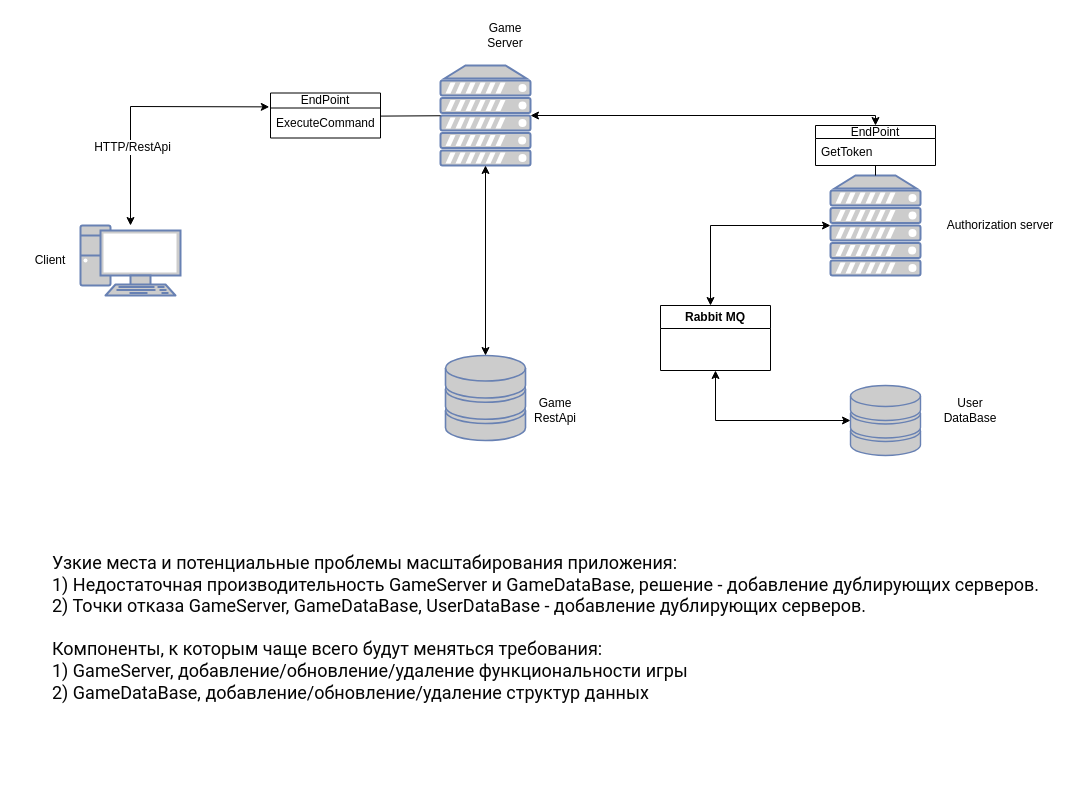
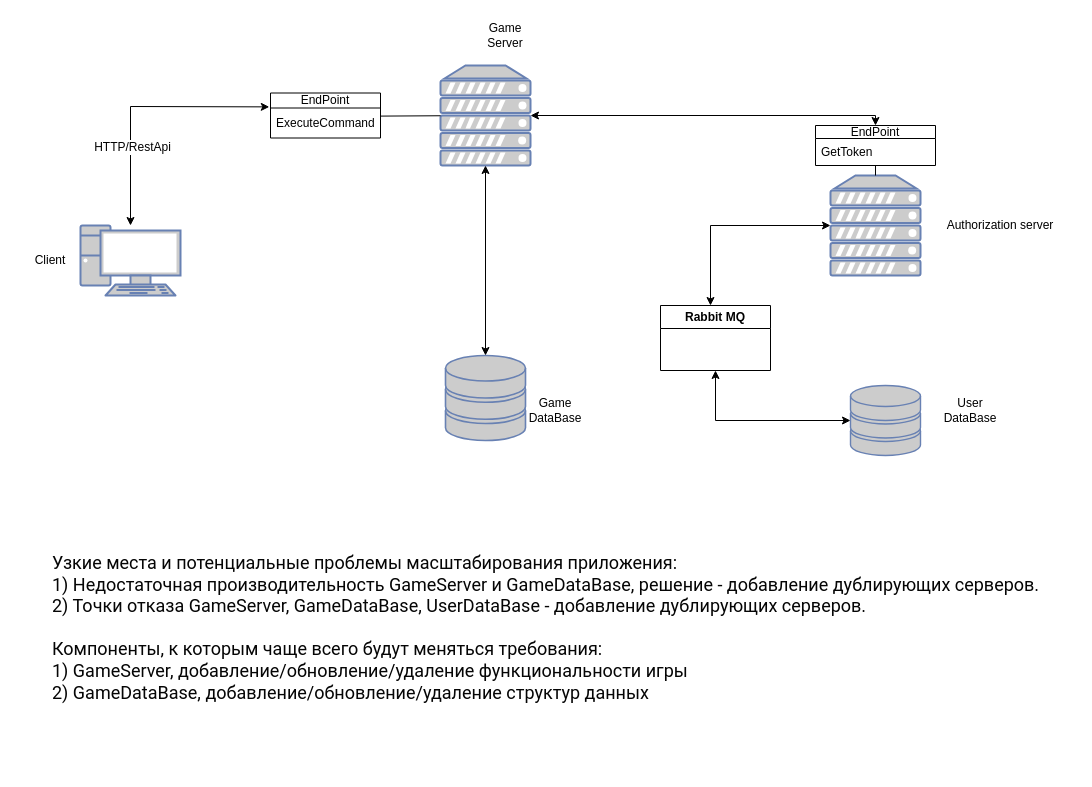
  <mxCell id="0" />
  <mxCell id="1" parent="0" />
  <mxCell id="2" value="Authorization server" style="text;html=1;strokeColor=none;fillColor=none;align=center;verticalAlign=middle;whiteSpace=wrap;rounded=0;sketch=0;" vertex="1" parent="1"><mxGeometry x="945" y="210" width="110" height="30" as="geometry" /></mxCell>
  <mxCell id="3" value="" style="fontColor=#0066CC;verticalAlign=top;verticalLabelPosition=bottom;labelPosition=center;align=center;html=1;outlineConnect=0;fillColor=#CCCCCC;strokeColor=#6881B3;gradientColor=none;gradientDirection=north;strokeWidth=2;shape=mxgraph.networks.server;sketch=0;" vertex="1" parent="1"><mxGeometry x="830" y="175" width="90" height="100" as="geometry" /></mxCell>
  <mxCell id="4" value="" style="fontColor=#0066CC;verticalAlign=top;verticalLabelPosition=bottom;labelPosition=center;align=center;html=1;outlineConnect=0;fillColor=#CCCCCC;strokeColor=#6881B3;gradientColor=none;gradientDirection=north;strokeWidth=2;shape=mxgraph.networks.server;sketch=0;" vertex="1" parent="1"><mxGeometry x="440" y="65" width="90" height="100" as="geometry" /></mxCell>
  <mxCell id="5" value="Game Server" style="text;html=1;strokeColor=none;fillColor=none;align=center;verticalAlign=middle;whiteSpace=wrap;rounded=0;sketch=0;" vertex="1" parent="1"><mxGeometry x="475" y="20" width="60" height="30" as="geometry" /></mxCell>
  <mxCell id="6" value="" style="fontColor=#0066CC;verticalAlign=top;verticalLabelPosition=bottom;labelPosition=center;align=center;html=1;outlineConnect=0;fillColor=#CCCCCC;strokeColor=#6881B3;gradientColor=none;gradientDirection=north;strokeWidth=2;shape=mxgraph.networks.storage;sketch=0;" vertex="1" parent="1"><mxGeometry x="850" y="385" width="70" height="70" as="geometry" /></mxCell>
  <mxCell id="7" value="User DataBase" style="text;html=1;strokeColor=none;fillColor=none;align=center;verticalAlign=middle;whiteSpace=wrap;rounded=0;sketch=0;" vertex="1" parent="1"><mxGeometry x="940" y="395" width="60" height="30" as="geometry" /></mxCell>
  <mxCell id="8" value="" style="endArrow=classic;startArrow=classic;html=1;rounded=0;entryX=0;entryY=0.5;entryDx=0;entryDy=0;entryPerimeter=0;" edge="1" parent="1" target="3"><mxGeometry width="50" height="50" relative="1" as="geometry"><mxPoint x="710" y="305" as="sourcePoint" /><mxPoint x="760" y="215" as="targetPoint" /><Array as="points"><mxPoint x="710" y="225" /></Array></mxGeometry></mxCell>
  <mxCell id="9" value="Rabbit MQ" style="swimlane;whiteSpace=wrap;html=1;sketch=0;" vertex="1" parent="1"><mxGeometry x="660" y="305" width="110" height="65" as="geometry" /></mxCell>
  <mxCell id="10" value="" style="endArrow=classic;startArrow=classic;html=1;rounded=0;entryX=0.5;entryY=1;entryDx=0;entryDy=0;exitX=0;exitY=0.5;exitDx=0;exitDy=0;exitPerimeter=0;" edge="1" parent="1" source="6" target="9"><mxGeometry width="50" height="50" relative="1" as="geometry"><mxPoint x="710" y="475" as="sourcePoint" /><mxPoint x="760" y="425" as="targetPoint" /><Array as="points"><mxPoint x="715" y="420" /></Array></mxGeometry></mxCell>
  <mxCell id="11" value="" style="fontColor=#0066CC;verticalAlign=top;verticalLabelPosition=bottom;labelPosition=center;align=center;html=1;outlineConnect=0;fillColor=#CCCCCC;strokeColor=#6881B3;gradientColor=none;gradientDirection=north;strokeWidth=2;shape=mxgraph.networks.pc;sketch=0;" vertex="1" parent="1"><mxGeometry x="80" y="225" width="100" height="70" as="geometry" /></mxCell>
  <mxCell id="12" value="Client" style="text;html=1;strokeColor=none;fillColor=none;align=center;verticalAlign=middle;whiteSpace=wrap;rounded=0;sketch=0;" vertex="1" parent="1"><mxGeometry x="20" y="245" width="60" height="30" as="geometry" /></mxCell>
  <mxCell id="13" value="" style="fontColor=#0066CC;verticalAlign=top;verticalLabelPosition=bottom;labelPosition=center;align=center;html=1;outlineConnect=0;fillColor=#CCCCCC;strokeColor=#6881B3;gradientColor=none;gradientDirection=north;strokeWidth=2;shape=mxgraph.networks.storage;sketch=0;" vertex="1" parent="1"><mxGeometry x="445" y="355" width="80" height="85" as="geometry" /></mxCell>
  <mxCell id="14" value="" style="endArrow=classic;startArrow=classic;html=1;rounded=0;entryX=-0.011;entryY=-0.037;entryDx=0;entryDy=0;entryPerimeter=0;" edge="1" parent="1" source="11" target="23"><mxGeometry width="50" height="50" relative="1" as="geometry"><mxPoint x="520" y="295" as="sourcePoint" /><mxPoint x="430" y="145" as="targetPoint" /><Array as="points"><mxPoint x="130" y="106" /></Array></mxGeometry></mxCell>
  <mxCell id="15" value="HTTP/RestApi" style="edgeLabel;html=1;align=center;verticalAlign=middle;resizable=0;points=[];fontSize=12;" vertex="1" connectable="0" parent="14"><mxGeometry x="-0.384" y="-1" relative="1" as="geometry"><mxPoint as="offset" /></mxGeometry></mxCell>
  <mxCell id="16" value="" style="endArrow=classic;startArrow=classic;html=1;rounded=0;entryX=0.5;entryY=1;entryDx=0;entryDy=0;entryPerimeter=0;exitX=0.5;exitY=0;exitDx=0;exitDy=0;exitPerimeter=0;" edge="1" parent="1" source="13" target="4"><mxGeometry width="50" height="50" relative="1" as="geometry"><mxPoint x="460" y="295" as="sourcePoint" /><mxPoint x="510" y="245" as="targetPoint" /></mxGeometry></mxCell>
  <mxCell id="17" value="" style="endArrow=classic;startArrow=classic;html=1;rounded=0;exitX=1;exitY=0.5;exitDx=0;exitDy=0;exitPerimeter=0;entryX=0.5;entryY=0;entryDx=0;entryDy=0;" edge="1" parent="1" source="4" target="19"><mxGeometry width="50" height="50" relative="1" as="geometry"><mxPoint x="580" y="155" as="sourcePoint" /><mxPoint x="910" y="115" as="targetPoint" /><Array as="points"><mxPoint x="875" y="115" /></Array></mxGeometry></mxCell>
- <mxCell id="18" value="Game RestApi" style="text;html=1;strokeColor=none;fillColor=none;align=center;verticalAlign=middle;whiteSpace=wrap;rounded=0;sketch=0;" vertex="1" parent="1"><mxGeometry x="525" y="395" width="60" height="30" as="geometry" /></mxCell>
+ <mxCell id="18" value="Game DataBase" style="text;html=1;strokeColor=none;fillColor=none;align=center;verticalAlign=middle;whiteSpace=wrap;rounded=0;sketch=0;" vertex="1" parent="1"><mxGeometry x="525" y="395" width="60" height="30" as="geometry" /></mxCell>
  <mxCell id="19" value="EndPoint" style="swimlane;fontStyle=0;childLayout=stackLayout;horizontal=1;startSize=13;horizontalStack=0;resizeParent=1;resizeParentMax=0;resizeLast=0;collapsible=1;marginBottom=0;whiteSpace=wrap;html=1;sketch=0;fontSize=12;spacing=2;arcSize=12;" vertex="1" parent="1"><mxGeometry x="815" y="125" width="120" height="40" as="geometry" /></mxCell>
  <mxCell id="20" value="GetToken" style="text;strokeColor=none;fillColor=none;align=left;verticalAlign=middle;spacingLeft=4;spacingRight=4;overflow=hidden;points=[[0,0.5],[1,0.5]];portConstraint=eastwest;rotatable=0;whiteSpace=wrap;html=1;sketch=0;arcSize=7;imageHeight=20;imageWidth=18;imageAspect=1;imageVerticalAlign=middle;" vertex="1" parent="19"><mxGeometry y="13" width="120" height="27" as="geometry" /></mxCell>
  <mxCell id="21" value="" style="endArrow=none;html=1;rounded=0;fontSize=12;startSize=13;exitX=0.5;exitY=0;exitDx=0;exitDy=0;exitPerimeter=0;" edge="1" parent="1" source="3"><mxGeometry width="50" height="50" relative="1" as="geometry"><mxPoint x="870" y="215" as="sourcePoint" /><mxPoint x="875" y="165" as="targetPoint" /></mxGeometry></mxCell>
  <mxCell id="22" value="EndPoint" style="swimlane;fontStyle=0;childLayout=stackLayout;horizontal=1;startSize=15;horizontalStack=0;resizeParent=1;resizeParentMax=0;resizeLast=0;collapsible=1;marginBottom=0;whiteSpace=wrap;html=1;sketch=0;fontSize=12;" vertex="1" parent="1"><mxGeometry x="270" y="92.5" width="110" height="45" as="geometry" /></mxCell>
  <mxCell id="23" value="ExecuteCommand" style="text;strokeColor=none;fillColor=none;align=left;verticalAlign=middle;spacingLeft=4;spacingRight=4;overflow=hidden;points=[[0,0.5],[1,0.5]];portConstraint=eastwest;rotatable=0;whiteSpace=wrap;html=1;sketch=0;fontSize=12;startSize=13;" vertex="1" parent="22"><mxGeometry y="15" width="110" height="30" as="geometry" /></mxCell>
  <mxCell id="24" value="" style="endArrow=none;html=1;rounded=0;fontSize=12;startSize=15;exitX=1;exitY=0.27;exitDx=0;exitDy=0;exitPerimeter=0;" edge="1" parent="1" source="23" target="4"><mxGeometry width="50" height="50" relative="1" as="geometry"><mxPoint x="380" y="155" as="sourcePoint" /><mxPoint x="430" y="105" as="targetPoint" /></mxGeometry></mxCell>
  <mxCell id="25" value="&lt;span style=&quot;color: rgb(5, 5, 5); font-family: Roboto, sans-serif; font-size: 18px;&quot;&gt;Узкие места и потенциальные проблемы масштабирования приложения:&lt;br&gt;1) Недостаточная производительность GameServer и GameDataBase, решение - добавление дублирующих серверов.&lt;br&gt;2) Точки отказа&amp;nbsp;&lt;/span&gt;&lt;span style=&quot;color: rgb(5, 5, 5); font-family: Roboto, sans-serif; font-size: 18px;&quot;&gt;GameServer,&amp;nbsp;&lt;/span&gt;&lt;span style=&quot;color: rgb(5, 5, 5); font-family: Roboto, sans-serif; font-size: 18px;&quot;&gt;GameDataBase, UserDataBase&amp;nbsp;&lt;/span&gt;&lt;span style=&quot;color: rgb(5, 5, 5); font-family: Roboto, sans-serif; font-size: 18px;&quot;&gt;- добавление дублирующих серверов.&lt;br&gt;&lt;/span&gt;&lt;span style=&quot;color: rgb(5, 5, 5); font-family: Roboto, sans-serif; font-size: 18px;&quot;&gt;&lt;br&gt;&lt;/span&gt;&lt;span style=&quot;color: rgb(5, 5, 5); font-family: Roboto, sans-serif; font-size: 18px;&quot;&gt;Компоненты, к которым чаще всего будут меняться требования:&lt;br&gt;&lt;/span&gt;&lt;span style=&quot;background-color: initial; text-align: center; color: rgb(5, 5, 5); font-family: Roboto, sans-serif; font-size: 18px;&quot;&gt;1) GameServer, добавление/обновление/удаление функциональности игры&lt;br&gt;&lt;/span&gt;&lt;span style=&quot;color: rgb(5, 5, 5); font-family: Roboto, sans-serif; font-size: 18px;&quot;&gt;2) GameDataBase,&amp;nbsp;&lt;/span&gt;&lt;span style=&quot;color: rgb(5, 5, 5); font-family: Roboto, sans-serif; font-size: 18px; text-align: center;&quot;&gt;добавление/обновление/удаление структур данных&lt;/span&gt;&lt;span style=&quot;color: rgb(5, 5, 5); font-family: Roboto, sans-serif; font-size: 18px;&quot;&gt;&lt;br&gt;&lt;/span&gt;&lt;span style=&quot;color: rgb(5, 5, 5); font-family: Roboto, sans-serif; font-size: 18px;&quot;&gt;&amp;nbsp;&lt;/span&gt;&lt;span style=&quot;color: rgb(5, 5, 5); font-family: Roboto, sans-serif; font-size: 18px;&quot;&gt;&lt;br&gt;&lt;/span&gt;" style="text;html=1;strokeColor=none;fillColor=none;align=left;verticalAlign=top;whiteSpace=wrap;rounded=0;sketch=0;fontSize=12;startSize=15;" vertex="1" parent="1"><mxGeometry x="50" y="545" width="1020" height="220" as="geometry" /></mxCell>
